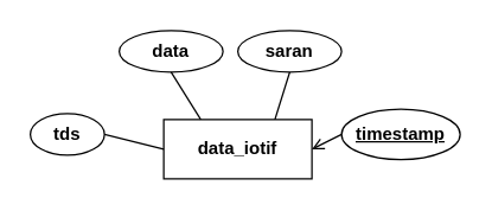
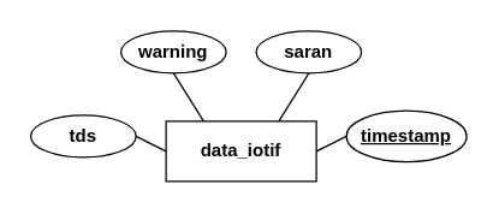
  <mxCell id="0" />
  <mxCell id="1" parent="0" />
  <mxCell id="2" value="&lt;b&gt;data_iotif&lt;/b&gt;" style="whiteSpace=wrap;html=1;align=center;" vertex="1" parent="1"><mxGeometry x="110" y="80" width="100" height="40" as="geometry" /></mxCell>
- <mxCell id="3" value="&lt;b&gt;tds&lt;/b&gt;" style="ellipse;whiteSpace=wrap;html=1;align=center;" vertex="1" parent="1"><mxGeometry x="20" y="76" width="50" height="28" as="geometry" /></mxCell>
- <mxCell id="4" value="&lt;b&gt;saran&lt;/b&gt;" style="ellipse;whiteSpace=wrap;html=1;align=center;" vertex="1" parent="1"><mxGeometry x="160" y="20" width="70" height="28" as="geometry" /></mxCell>
- <mxCell id="5" value="&lt;b&gt;data&lt;/b&gt;" style="ellipse;whiteSpace=wrap;html=1;align=center;" vertex="1" parent="1"><mxGeometry x="80" y="20" width="70" height="28" as="geometry" /></mxCell>
+ <mxCell id="3" value="&lt;b&gt;tds&lt;/b&gt;" style="ellipse;whiteSpace=wrap;html=1;align=center;" vertex="1" parent="1"><mxGeometry x="20" y="76" width="70" height="28" as="geometry" /></mxCell>
+ <mxCell id="4" value="&lt;b&gt;saran&lt;/b&gt;" style="ellipse;whiteSpace=wrap;html=1;align=center;" vertex="1" parent="1"><mxGeometry x="170" y="20" width="70" height="28" as="geometry" /></mxCell>
+ <mxCell id="5" value="&lt;b&gt;warning&lt;/b&gt;" style="ellipse;whiteSpace=wrap;html=1;align=center;" vertex="1" parent="1"><mxGeometry x="80" y="20" width="70" height="28" as="geometry" /></mxCell>
  <mxCell id="6" value="&lt;b&gt;&lt;u&gt;timestamp&lt;/u&gt;&lt;/b&gt;" style="ellipse;whiteSpace=wrap;html=1;align=center;" vertex="1" parent="1"><mxGeometry x="230" y="73" width="80" height="34" as="geometry" /></mxCell>
  <mxCell id="7" value="" style="endArrow=none;html=1;rounded=0;exitX=1;exitY=0.5;exitDx=0;exitDy=0;entryX=0;entryY=0.5;entryDx=0;entryDy=0;" edge="1" parent="1" source="3" target="2"><mxGeometry width="50" height="50" relative="1" as="geometry"><mxPoint x="120" y="130" as="sourcePoint" /><mxPoint x="170" y="80" as="targetPoint" /></mxGeometry></mxCell>
  <mxCell id="8" value="" style="endArrow=none;html=1;rounded=0;exitX=0.5;exitY=1;exitDx=0;exitDy=0;entryX=0.25;entryY=0;entryDx=0;entryDy=0;" edge="1" parent="1" source="5" target="2"><mxGeometry width="50" height="50" relative="1" as="geometry"><mxPoint x="120" y="80" as="sourcePoint" /><mxPoint x="170" y="30" as="targetPoint" /></mxGeometry></mxCell>
  <mxCell id="9" value="" style="endArrow=none;html=1;rounded=0;exitX=0.75;exitY=0;exitDx=0;exitDy=0;entryX=0.5;entryY=1;entryDx=0;entryDy=0;" edge="1" parent="1" source="2" target="4"><mxGeometry width="50" height="50" relative="1" as="geometry"><mxPoint x="120" y="80" as="sourcePoint" /><mxPoint x="170" y="30" as="targetPoint" /></mxGeometry></mxCell>
- <mxCell id="10" value="" style="endArrow=open;html=1;rounded=0;exitX=0;exitY=0.5;exitDx=0;exitDy=0;entryX=1;entryY=0.5;entryDx=0;entryDy=0;" edge="1" parent="1" source="6" target="2"><mxGeometry width="50" height="50" relative="1" as="geometry"><mxPoint x="120" y="80" as="sourcePoint" /><mxPoint x="170" y="30" as="targetPoint" /></mxGeometry></mxCell>
+ <mxCell id="10" value="" style="endArrow=none;html=1;rounded=0;exitX=0;exitY=0.5;exitDx=0;exitDy=0;entryX=1;entryY=0.5;entryDx=0;entryDy=0;" edge="1" parent="1" source="6" target="2"><mxGeometry width="50" height="50" relative="1" as="geometry"><mxPoint x="120" y="80" as="sourcePoint" /><mxPoint x="170" y="30" as="targetPoint" /></mxGeometry></mxCell>
